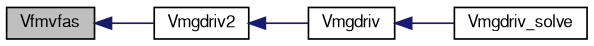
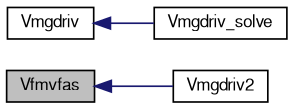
  digraph {
    rankdir=LR
    node [color=black fillcolor=white fontname=FreeSans fontsize=10 shape=record style=filled]
    edge [color=midnightblue dir=back fontname=FreeSans fontsize=10 labelfontname=FreeSans labelfontsize=10 style=solid]
    n1 [fillcolor=grey75 fontcolor=black height=0.2 label=Vfmvfas width=0.4]
    n2 [height=0.2 label=Vmgdriv2 width=0.4]
    n3 [height=0.2 label=Vmgdriv width=0.4]
    n4 [height=0.2 label=Vmgdriv_solve width=0.4]
    n1 -> n2
-   n2 -> n3
    n3 -> n4
  }
